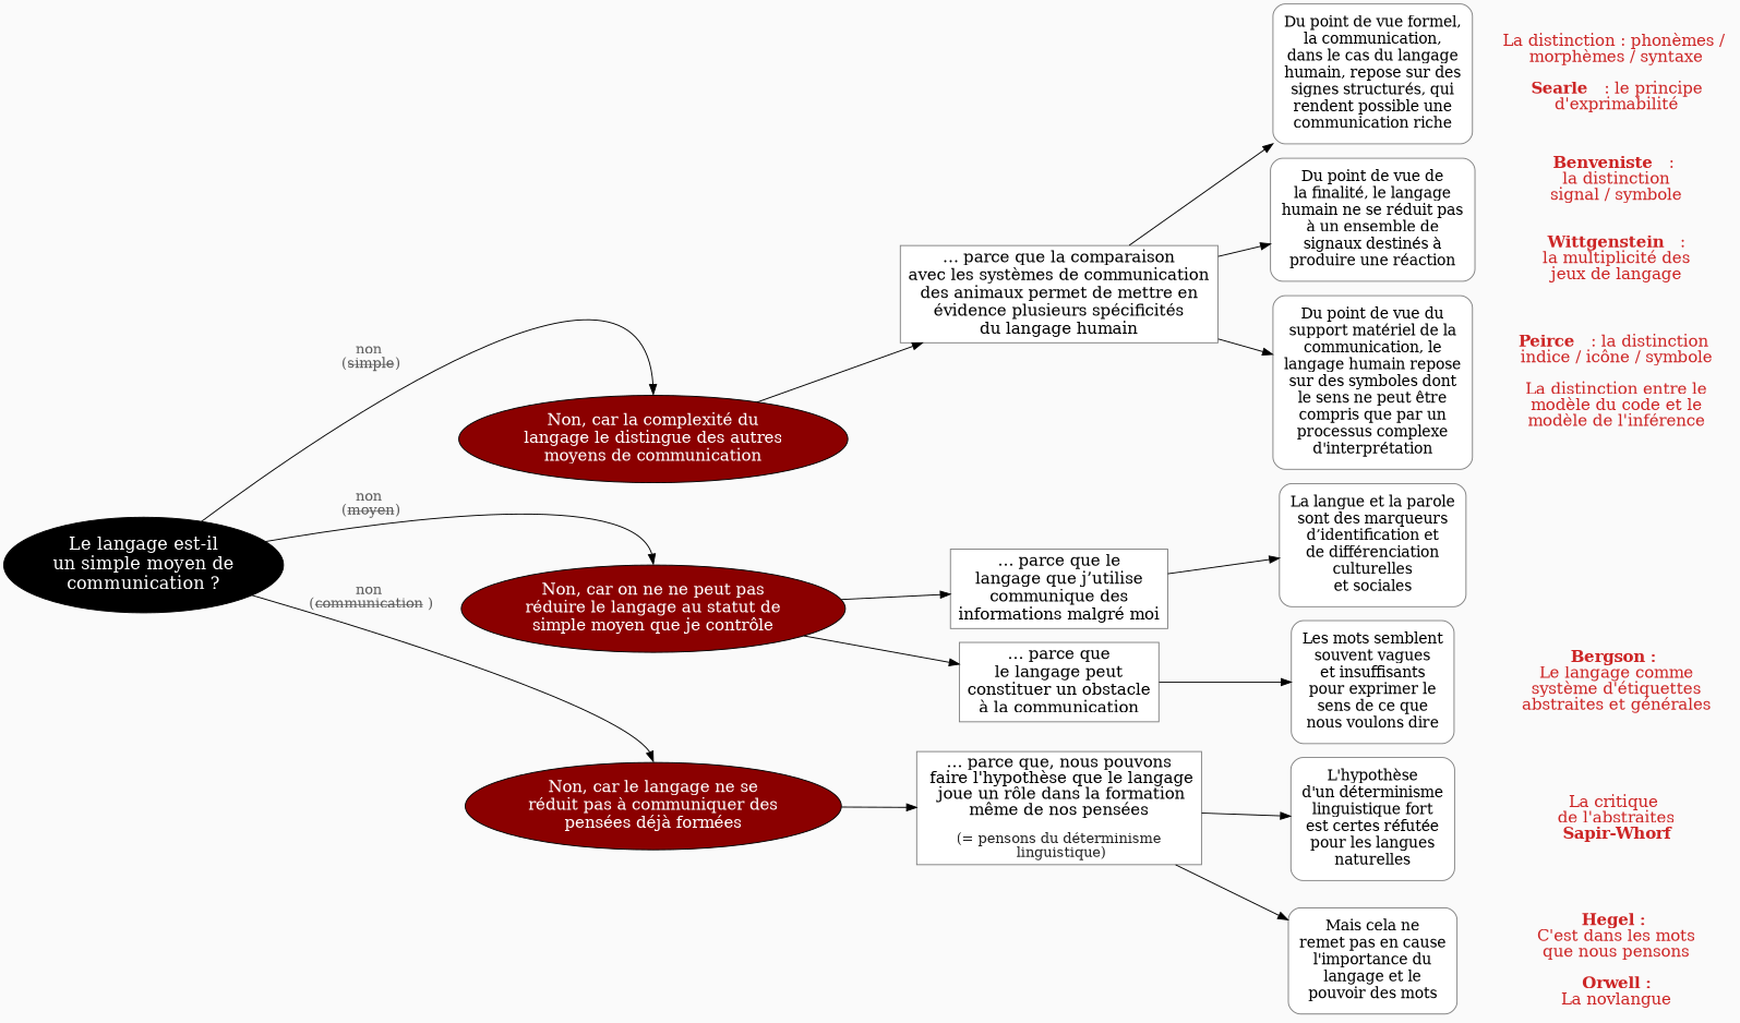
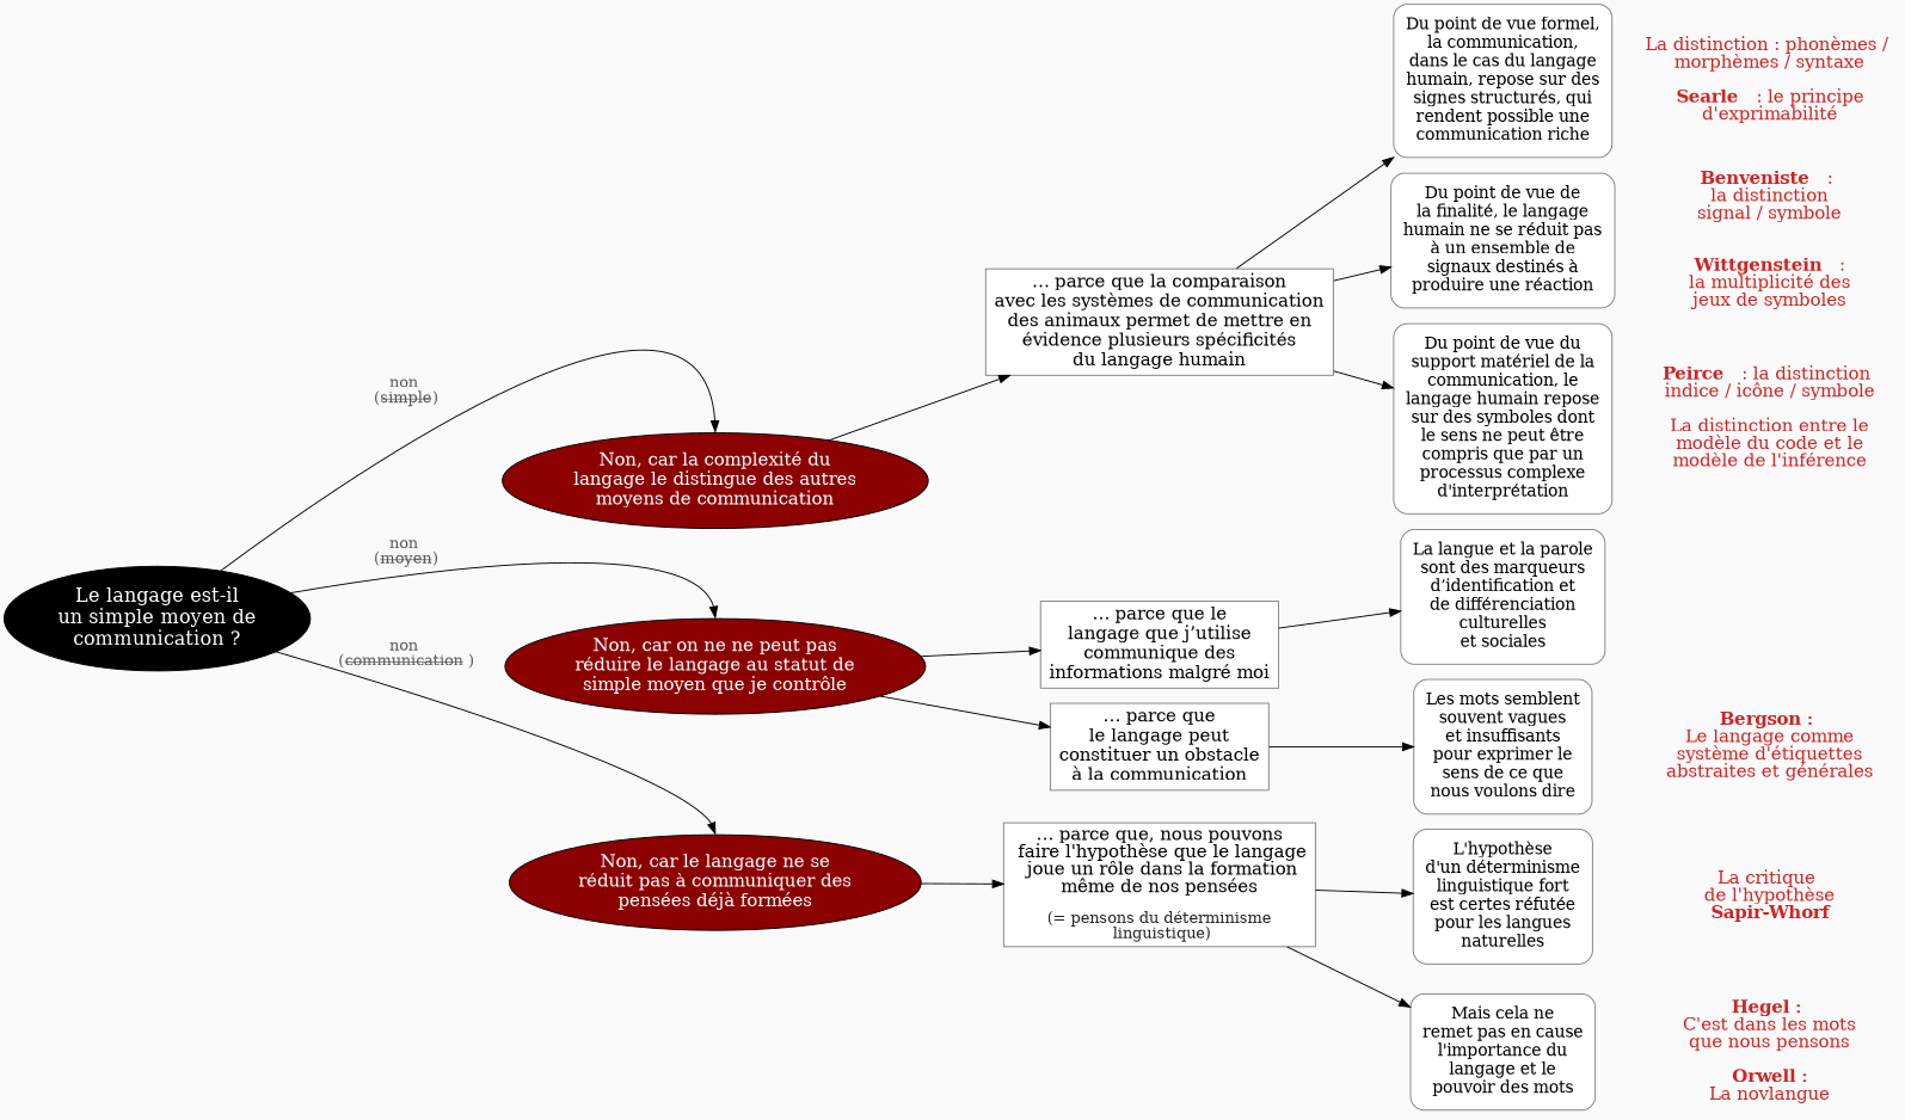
  digraph {
    bgcolor=grey98
    nodesep=0.2
    rankdir=LR
    ranksep=0.1
    splines=true
    style=filled
    node [fillcolor=white fontcolor=black fontsize=16 style="filled, rounded" color=grey50 shape=box margin=0.15]
    edge [minlen=3]
    n1 [fillcolor=red4 fontcolor=white label="Non, car la complexité du\nlangage le distingue des autres\nmoyens de communication" style=filled color="" shape="" margin=""]
    n2 [fillcolor=red4 fontcolor=white label="Non, car on ne ne peut pas\nréduire le langage au statut de\nsimple moyen que je contrôle" style=filled color="" shape="" margin=""]
    n3 [fillcolor=red4 fontcolor=white label="Non, car le langage ne se\nréduit pas à communiquer des\npensées déjà formées" style=filled color="" shape="" margin=""]
    n4 [label="… parce que le\nlangage que j’utilise\ncommunique des\ninformations malgré moi" style=filled margin=""]
    n5 [label=<… parce que, nous pouvons<br/> faire l'hypothèse que le langage<br/> joue un rôle dans la formation<br/> même de nos pensées <FONT POINT-SIZE="14" COLOR="grey15"><br/><br/>(= pensons du déterminisme<br/> linguistique)</FONT>> style=filled margin=""]
    n6 [fontsize=15 label="Du point de vue de\nla finalité, le langage\nhumain ne se réduit pas\nà un ensemble de\nsignaux destinés à\nproduire une réaction"]
    n7 [fontsize=15 label="Les mots semblent\nsouvent vagues\net insuffisants\npour exprimer le\nsens de ce que\nnous voulons dire"]
    n8 [fontsize=15 label="La langue et la parole\nsont des marqueurs\nd’identification et\nde différenciation\nculturelles\net sociales"]
    n9 [fontsize=15 label="L'hypothèse\nd'un déterminisme\nlinguistique fort\nest certes réfutée\npour les langues\nnaturelles"]
    n10 [fontsize=15 label="Mais cela ne\nremet pas en cause\nl'importance du\nlangage et le\npouvoir des mots"]
    n11 [label="… parce que la comparaison\navec les systèmes de communication\ndes animaux permet de mettre en\névidence plusieurs spécificités\ndu langage humain" style=filled margin=""]
    n12 [label="… parce que\nle langage peut\nconstituer un obstacle\nà la communication" style=filled margin=""]
-   n13 [fillcolor=grey98 fontcolor=firebrick3 label=<<b>Benveniste</b>   :<br/> la distinction<br/> signal / symbole<br/><br/><br/> <b>Wittgenstein</b>   :<br/> la multiplicité des<br/> jeux de langage<br/>> shape=plaintext]
+   n13 [fillcolor=grey98 fontcolor=firebrick3 label=<<b>Benveniste</b>   :<br/> la distinction<br/> signal / symbole<br/><br/><br/> <b>Wittgenstein</b>   :<br/> la multiplicité des<br/> jeux de symboles<br/>> shape=plaintext]
    n14 [fillcolor=grey98 fontcolor=firebrick3 label=<<b>Bergson :</b><br/> Le langage comme<br/> système d'étiquettes<br/> abstraites et générales<br/>> shape=plaintext]
-   n15 [fillcolor=grey98 fontcolor=firebrick3 label=<La critique<br/> de l'abstraites<br/> <b>Sapir-Whorf</b>> shape=plaintext]
+   n15 [fillcolor=grey98 fontcolor=firebrick3 label=<La critique<br/> de l'hypothèse<br/> <b>Sapir-Whorf</b>> shape=plaintext]
    n16 [fillcolor=grey98 fontcolor=firebrick3 label=<<b>Hegel :</b><br/> C'est dans les mots<br/> que nous pensons<br/><br/> <b>Orwell :</b><br/> La novlangue<br/>> shape=plaintext]
    n17 [fillcolor=12 fontcolor=white fontsize=18 label="Le langage est-il\nun simple moyen de\ncommunication ?" style=filled color="" shape="" margin=""]
    n18 [fontsize=15 label="Du point de vue du\nsupport matériel de la\ncommunication, le\nlangage humain repose\nsur des symboles dont\nle sens ne peut être\ncompris que par un\nprocessus complexe\nd'interprétation"]
    n19 [fontsize=15 label="Du point de vue formel,\nla communication,\ndans le cas du langage\nhumain, repose sur des\nsignes structurés, qui\nrendent possible une\ncommunication riche"]
    n20 [fillcolor=grey98 fontcolor=firebrick3 label=<<b>Peirce</b>   : la distinction<br/> indice / icône / symbole<br/> <br/> La distinction entre le<br/> modèle du code et le<br/> modèle de l'inférence> shape=plaintext]
    n21 [fillcolor=grey98 fontcolor=firebrick3 label=<La distinction : phonèmes /<br/> morphèmes / syntaxe<br/> <br/> <b>Searle</b>   : le principe<br/> d'exprimabilité> shape=plaintext]
    subgraph sub_1 {
      rank=same
      n1
      n2
    }
    subgraph sub_2 {
      rank=same
      n2
      n3
    }
    subgraph sub_3 {
      rank=same
      n4
      n5
    }
    subgraph sub_4 {
      rank=same
      n6
      n7
    }
    subgraph sub_5 {
      rank=same
      n8
      n9
    }
    subgraph sub_6 {
      rank=same
      n9
      n10
    }
    n1 -> n2 [style=invis]
    n1 -> n11
    n2 -> n3 [minlen=4 style=invis]
    n2 -> n4
    n2 -> n12
    n3 -> n5
    n4 -> n5 [minlen=4 style=invis]
    n4 -> n8
    n5 -> n9
    n5 -> n10
    n6 -> n7 [style=invis]
    n6 -> n13 [minlen=1 style=invis]
    n7 -> n14 [minlen=1 style=invis]
    n8 -> n9 [style=invis]
    n9 -> n10 [minlen=1 style=invis]
    n9 -> n15 [minlen=1 style=invis]
    n10 -> n16 [minlen=1 style=invis]
    n11 -> n6
    n11 -> n18
    n11 -> n19
    n12 -> n7
    n17 -> n1 [fontcolor=grey35 headport=n label=<non <br/>(<S>simple</S>)>]
    n17 -> n2 [fontcolor=grey35 headport=n label=<non <br/>(<S>moyen</S>)>]
    n17 -> n3 [fontcolor=grey35 headport=n label=<non <br/>(<S>communication</S> )>]
    n18 -> n20 [minlen=1 style=invis]
    n19 -> n21 [minlen=1 style=invis]
  }
